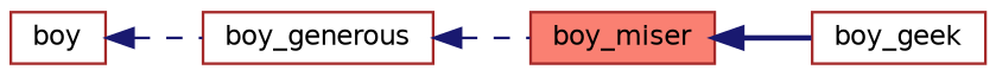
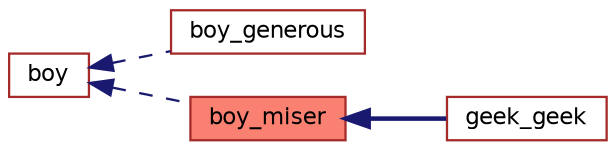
  digraph {
    rankdir=LR
    node [color=brown fillcolor=white fontname=Helvetica fontsize=10 shape=record style=filled]
    edge [color=midnightblue dir=back fontname=Helvetica fontsize=10 labelfontname=Helvetica labelfontsize=10 style=dashed]
    n1 [height=0.2 label=boy width=0.4]
    n2 [height=0.2 label=boy_generous width=0.4]
    n3 [fillcolor=salmon height=0.2 label=boy_miser width=0.4]
-   n4 [height=0.2 label=boy_geek width=0.4]
+   n4 [height=0.2 label=geek_geek width=0.4]
    n1 -> n2
-   n2 -> n3
+   n1 -> n3
    n3 -> n4 [style=bold]
  }
